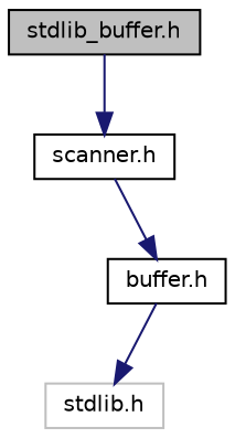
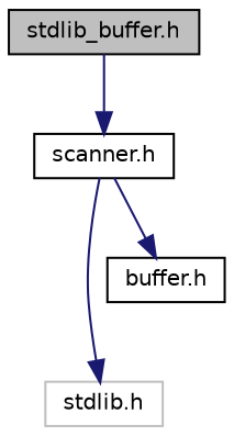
  digraph {
    node [color=black fillcolor=white fontname=Helvetica fontsize=10 shape=record style=filled]
    edge [color=midnightblue fontname=Helvetica fontsize=10 labelfontname=Helvetica labelfontsize=10 style=solid]
    n1 [fillcolor=grey75 fontcolor=black height=0.2 label="stdlib_buffer.h" width=0.4]
    n2 [height=0.2 label="scanner.h" width=0.4]
    n3 [color=grey75 height=0.2 label="stdlib.h" width=0.4]
    n4 [height=0.2 label="buffer.h" width=0.4]
    n1 -> n2
-   n4 -> n3
+   n2 -> n3
    n2 -> n4
  }
